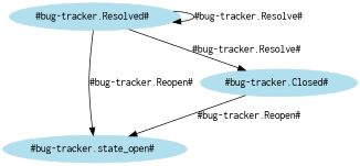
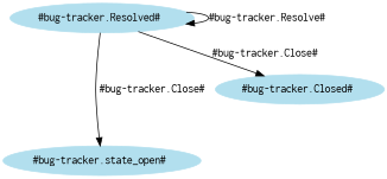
  digraph {
    node [color=lightblue2 fontname=Courier style=filled]
    edge [fontname=Courier]
    n1 [label="#bug-tracker.state_open# "]
    n2 [label="#bug-tracker.Resolved# "]
    n3 [label="#bug-tracker.Closed# "]
-   n2 -> n1 [label="#bug-tracker.Reopen#"]
+   n2 -> n1 [label="#bug-tracker.Close#"]
    n2 -> n2 [label="#bug-tracker.Resolve#"]
-   n2 -> n3 [label="#bug-tracker.Resolve#"]
-   n3 -> n1 [label="#bug-tracker.Reopen#"]
+   n2 -> n3 [label="#bug-tracker.Close#"]
  }
